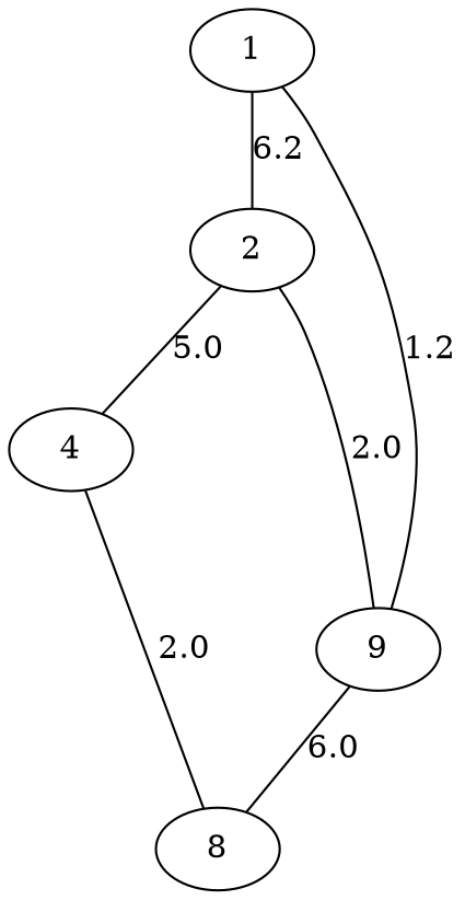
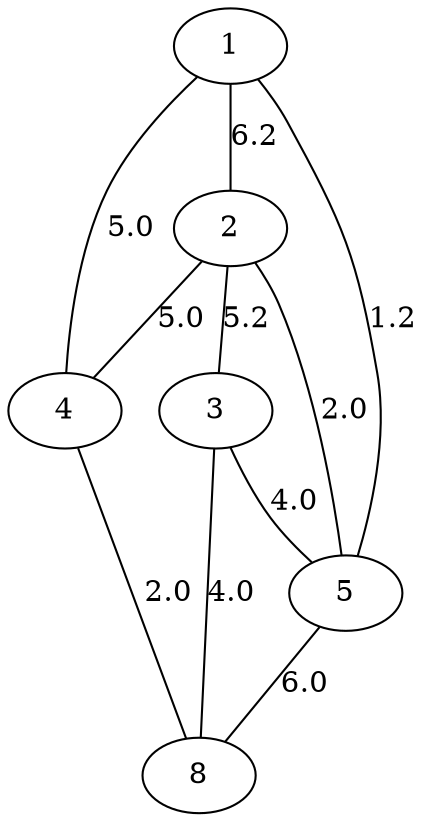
  digraph {
    edge [arrowhead=none]
    1
    2
    4
-   5 [label=9]
+   5
+   3
    n6 [label=8]
    1 -> 2 [label=6.2]
+   1 -> 4 [label=5.0]
    1 -> 5 [label=1.2]
    2 -> 4 [label=5.0]
    2 -> 5 [label=2.0]
+   2 -> 3 [label=5.2]
    4 -> n6 [label=2.0]
    5 -> n6 [label=6.0]
+   3 -> 5 [label=4.0]
+   3 -> n6 [label=4.0]
  }
